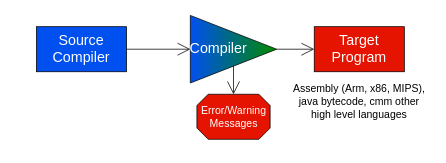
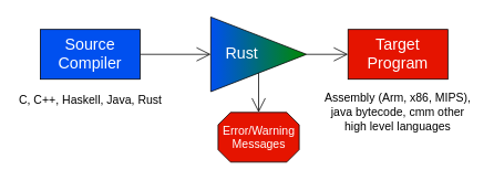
  <mxCell id="0" />
  <mxCell id="1" parent="0" />
  <mxCell id="2" style="edgeStyle=none;html=1;exitX=1;exitY=0.5;exitDx=0;exitDy=0;entryX=0;entryY=0.5;entryDx=0;entryDy=0;endArrow=open;endFill=0;endSize=15;" parent="1" source="3" target="6" edge="1"><mxGeometry relative="1" as="geometry" /></mxCell>
  <mxCell id="3" value="Source &lt;br style=&quot;font-size: 19px;&quot;&gt;Compiler" style="rounded=0;whiteSpace=wrap;html=1;fontSize=19;fillColor=#0050ef;fontColor=#ffffff;strokeColor=#000000;" parent="1" vertex="1"><mxGeometry x="48" y="35" width="120" height="60" as="geometry" /></mxCell>
  <mxCell id="4" style="edgeStyle=none;html=1;exitX=0.5;exitY=1;exitDx=0;exitDy=0;entryX=0.5;entryY=0;entryDx=0;entryDy=0;entryPerimeter=0;endArrow=open;endFill=0;endSize=15;" parent="1" source="6" target="9" edge="1"><mxGeometry relative="1" as="geometry" /></mxCell>
  <mxCell id="5" style="edgeStyle=none;html=1;exitX=1;exitY=0.5;exitDx=0;exitDy=0;entryX=0;entryY=0.5;entryDx=0;entryDy=0;endArrow=open;endFill=0;endSize=15;" parent="1" source="6" target="8" edge="1"><mxGeometry relative="1" as="geometry" /></mxCell>
  <mxCell id="6" value="" style="triangle;whiteSpace=wrap;html=1;fillColor=#008a00;fontColor=#ffffff;gradientDirection=west;gradientColor=#0050EF;strokeColor=#000000;" parent="1" vertex="1"><mxGeometry x="253" y="20" width="115" height="90" as="geometry" /></mxCell>
- <mxCell id="7" value="Compiler" style="text;html=1;strokeColor=none;align=center;verticalAlign=middle;whiteSpace=wrap;rounded=0;fontSize=19;fontColor=#FFFFFF;" parent="1" vertex="1"><mxGeometry x="253" y="55" width="75" height="20" as="geometry" /></mxCell>
+ <mxCell id="7" value="Rust" style="text;html=1;strokeColor=none;align=center;verticalAlign=middle;whiteSpace=wrap;rounded=0;fontSize=19;fontColor=#FFFFFF;" parent="1" vertex="1"><mxGeometry x="253" y="55" width="75" height="20" as="geometry" /></mxCell>
  <mxCell id="8" value="Target&lt;br style=&quot;font-size: 19px;&quot;&gt;Program" style="rounded=0;whiteSpace=wrap;html=1;fontSize=19;fillColor=#e51400;fontColor=#ffffff;strokeColor=#000000;" parent="1" vertex="1"><mxGeometry x="418" y="35" width="120" height="60" as="geometry" /></mxCell>
- <mxCell id="9" value="Error/Warning&lt;br style=&quot;font-size: 14px;&quot;&gt;Messages" style="whiteSpace=wrap;html=1;shape=mxgraph.basic.octagon2;align=center;verticalAlign=middle;dx=7.5;fontSize=14;fillColor=#e51400;fontColor=#ffffff;strokeColor=#000000;" parent="1" vertex="1"><mxGeometry x="261.75" y="125" width="97.5" height="60" as="geometry" /></mxCell>
+ <mxCell id="9" value="Error/Warning&lt;br style=&quot;font-size: 14px;&quot;&gt;Messages" style="whiteSpace=wrap;html=1;shape=mxgraph.basic.octagon2;align=center;verticalAlign=middle;dx=7.5;fontSize=14;fillColor=#e51400;fontColor=#ffffff;strokeColor=#000000;" parent="1" vertex="1"><mxGeometry x="261.75" y="135" width="97.5" height="60" as="geometry" /></mxCell>
+ <mxCell id="10" value="C, C++, Haskell, Java, Rust" style="text;html=1;strokeColor=none;fillColor=none;align=center;verticalAlign=middle;whiteSpace=wrap;rounded=0;fontSize=14;" parent="1" vertex="1"><mxGeometry x="20.5" y="110" width="175" height="20" as="geometry" /></mxCell>
  <mxCell id="11" value="Assembly (Arm, x86, MIPS), java bytecode, cmm other high level languages" style="text;html=1;strokeColor=none;fillColor=none;align=center;verticalAlign=middle;whiteSpace=wrap;rounded=0;fontSize=14;" parent="1" vertex="1"><mxGeometry x="384.25" y="110" width="187.5" height="50" as="geometry" /></mxCell>
